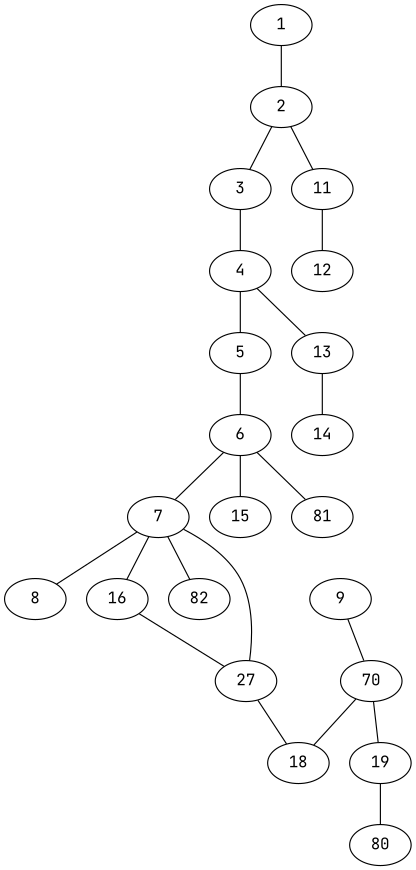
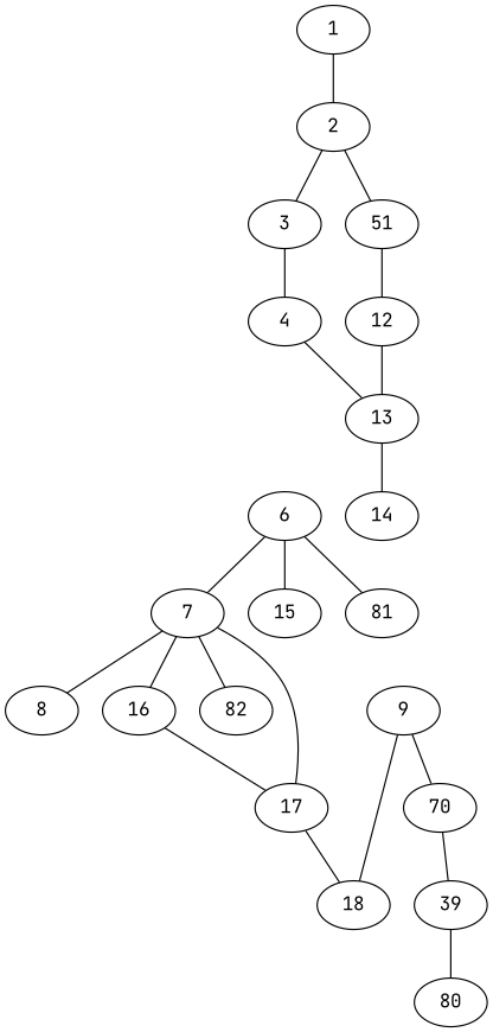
  strict graph {
    fontname="JetBrains Mono"
    node [fontname="JetBrains Mono"]
    edge [fontname="JetBrains Mono"]
    n1 [label=70]
-   19
+   19 [label=39]
    n3 [label=80]
    1
    2
    3
-   11
+   11 [label=51]
    4
    12
-   5
    13
    6
    14
    7
    15
    n16 [label=81]
    8
    16
    n19 [label=82]
-   17 [label=27]
+   17
    9
    18
    n1 -- 19
    19 -- n3
    1 -- 2
    2 -- 3
    2 -- 11
    3 -- 4
    11 -- 12
-   4 -- 5
    4 -- 13
-   5 -- 6
+   12 -- 13
    13 -- 14
    6 -- 7
    6 -- 15
    6 -- n16
    7 -- 8
    7 -- 16
    7 -- n19
    7 -- 17
    16 -- 17
    17 -- 18
    9 -- n1
-   n1 -- 18
+   9 -- 18
  }
